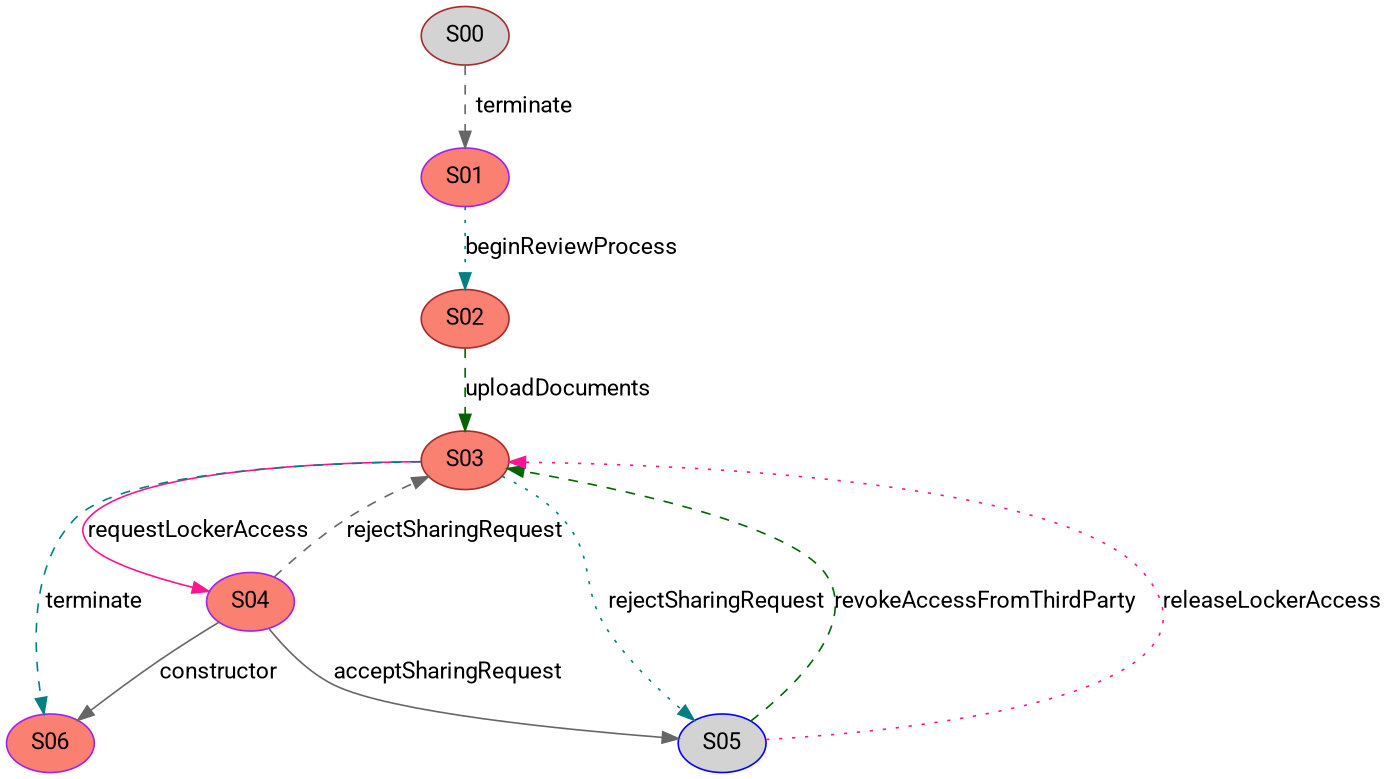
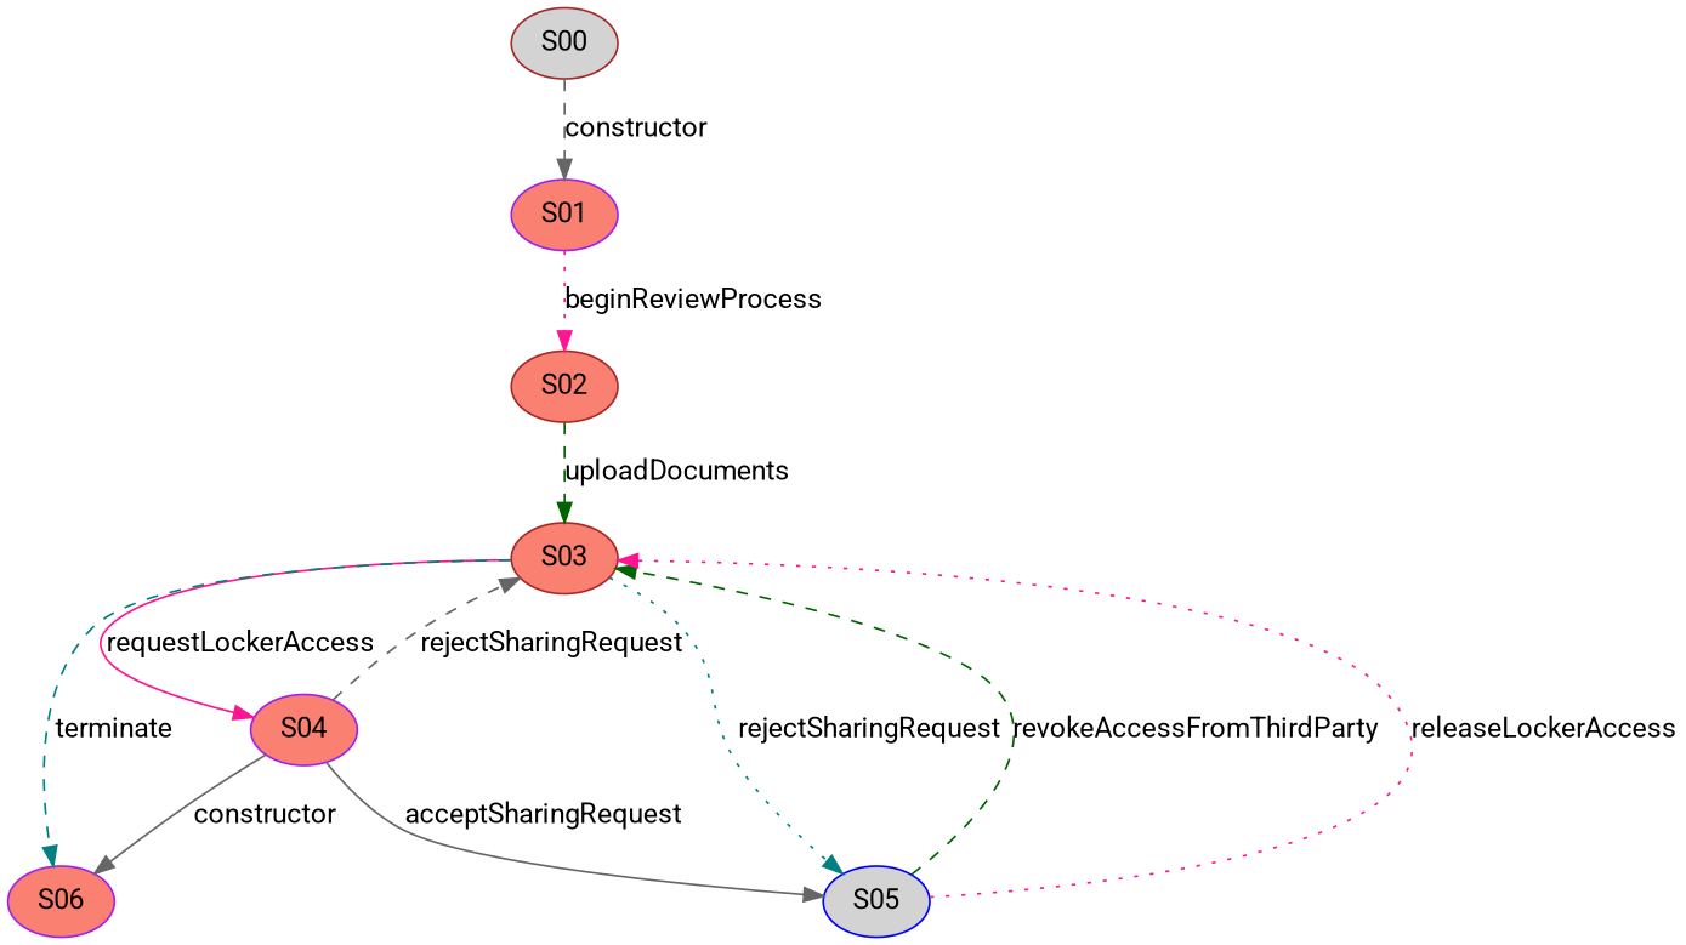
  digraph {
    fontname=Roboto
    node [color=brown fillcolor=salmon fontname=Roboto style=filled]
    edge [color=gray40 fontname=Roboto style=dashed]
    S00 [fillcolor=lightgrey]
    S01 [color=purple]
    S02
    S03
    S04 [color=purple]
    S06 [color=purple]
    S05 [color=blue fillcolor=lightgrey]
-   S00 -> S01 [label=terminate]
-   S01 -> S02 [color=teal label=beginReviewProcess style=dotted]
+   S00 -> S01 [label=constructor]
+   S01 -> S02 [color=deeppink label=beginReviewProcess style=dotted]
    S02 -> S03 [color=darkgreen label=uploadDocuments]
    S03 -> S04 [color=deeppink label=requestLockerAccess style=solid]
    S03 -> S06 [color=teal label=terminate]
    S03 -> S05 [color=teal label=rejectSharingRequest style=dotted]
    S04 -> S03 [label=rejectSharingRequest]
    S04 -> S06 [label=constructor style=solid]
    S04 -> S05 [label=acceptSharingRequest style=solid]
    S05 -> S03 [color=darkgreen label=revokeAccessFromThirdParty]
    S05 -> S03 [color=deeppink label=releaseLockerAccess style=dotted]
  }
